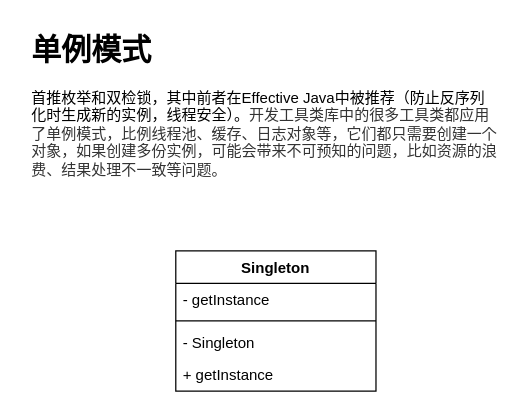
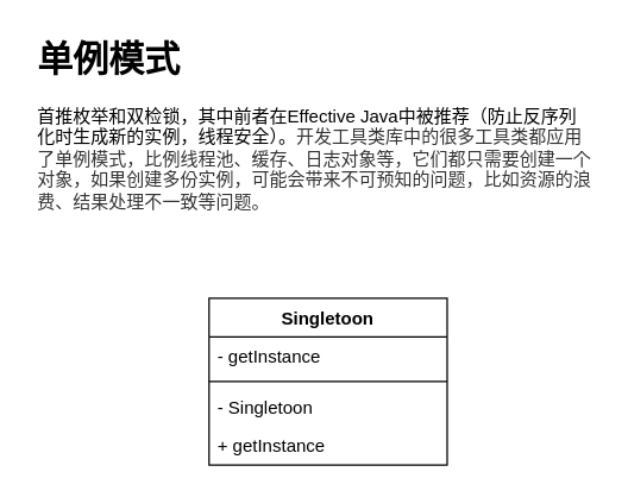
  <mxCell id="0" />
  <mxCell id="1" parent="0" />
- <mxCell id="2" value="Singleton" style="swimlane;fontStyle=1;align=center;verticalAlign=top;childLayout=stackLayout;horizontal=1;startSize=26;horizontalStack=0;resizeParent=1;resizeParentMax=0;resizeLast=0;collapsible=1;marginBottom=0;" parent="1" vertex="1"><mxGeometry x="140" y="200" width="160" height="112" as="geometry" /></mxCell>
+ <mxCell id="2" value="Singletoon" style="swimlane;fontStyle=1;align=center;verticalAlign=top;childLayout=stackLayout;horizontal=1;startSize=26;horizontalStack=0;resizeParent=1;resizeParentMax=0;resizeLast=0;collapsible=1;marginBottom=0;" parent="1" vertex="1"><mxGeometry x="140" y="200" width="160" height="112" as="geometry" /></mxCell>
  <mxCell id="3" value="- getInstance" style="text;strokeColor=none;fillColor=none;align=left;verticalAlign=top;spacingLeft=4;spacingRight=4;overflow=hidden;rotatable=0;points=[[0,0.5],[1,0.5]];portConstraint=eastwest;" parent="2" vertex="1"><mxGeometry y="26" width="160" height="26" as="geometry" /></mxCell>
  <mxCell id="4" value="" style="line;strokeWidth=1;fillColor=none;align=left;verticalAlign=middle;spacingTop=-1;spacingLeft=3;spacingRight=3;rotatable=0;labelPosition=right;points=[];portConstraint=eastwest;" parent="2" vertex="1"><mxGeometry y="52" width="160" height="8" as="geometry" /></mxCell>
- <mxCell id="5" value="- Singleton" style="text;strokeColor=none;fillColor=none;align=left;verticalAlign=top;spacingLeft=4;spacingRight=4;overflow=hidden;rotatable=0;points=[[0,0.5],[1,0.5]];portConstraint=eastwest;" parent="2" vertex="1"><mxGeometry y="60" width="160" height="26" as="geometry" /></mxCell>
+ <mxCell id="5" value="- Singletoon" style="text;strokeColor=none;fillColor=none;align=left;verticalAlign=top;spacingLeft=4;spacingRight=4;overflow=hidden;rotatable=0;points=[[0,0.5],[1,0.5]];portConstraint=eastwest;" parent="2" vertex="1"><mxGeometry y="60" width="160" height="26" as="geometry" /></mxCell>
  <mxCell id="6" value="+ getInstance" style="text;strokeColor=none;fillColor=none;align=left;verticalAlign=top;spacingLeft=4;spacingRight=4;overflow=hidden;rotatable=0;points=[[0,0.5],[1,0.5]];portConstraint=eastwest;" parent="2" vertex="1"><mxGeometry y="86" width="160" height="26" as="geometry" /></mxCell>
  <mxCell id="7" value="&lt;h1&gt;单例模式&lt;/h1&gt;&lt;p&gt;首推枚举和双检锁，其中前者在Effective Java中被推荐（防止反序列化时生成新的实例，线程安全）&lt;font style=&quot;font-size: 12px&quot;&gt;。&lt;span style=&quot;background-color: rgb(255 , 255 , 255) ; color: rgb(51 , 51 , 51)&quot;&gt;开发工具类库中的很多工具类都应用了单例模式，比例线程池、缓存、日志对象等，它们都只需要创建一个对象，如果创建多份实例，可能会带来不可预知的问题，比如资源的浪费、结果处理不一致等问题。&lt;/span&gt;&lt;/font&gt;&lt;/p&gt;&lt;div&gt;&lt;span style=&quot;background-color: rgb(255 , 255 , 255) ; color: rgb(51 , 51 , 51) ; font-family: , , &amp;#34;segoe ui&amp;#34; , &amp;#34;roboto&amp;#34; , &amp;#34;ubuntu&amp;#34; , &amp;#34;cantarell&amp;#34; , &amp;#34;noto sans&amp;#34; , sans-serif , , &amp;#34;helvetica neue&amp;#34; , &amp;#34;pingfang sc&amp;#34; , &amp;#34;hiragino sans gb&amp;#34; , &amp;#34;microsoft yahei&amp;#34; , &amp;#34;arial&amp;#34; ; font-size: 15px&quot;&gt;&lt;br&gt;&lt;/span&gt;&lt;/div&gt;" style="text;html=1;strokeColor=none;fillColor=none;spacing=5;spacingTop=-20;whiteSpace=wrap;overflow=hidden;rounded=0;" parent="1" vertex="1"><mxGeometry x="20" y="20" width="380" height="130" as="geometry" /></mxCell>
